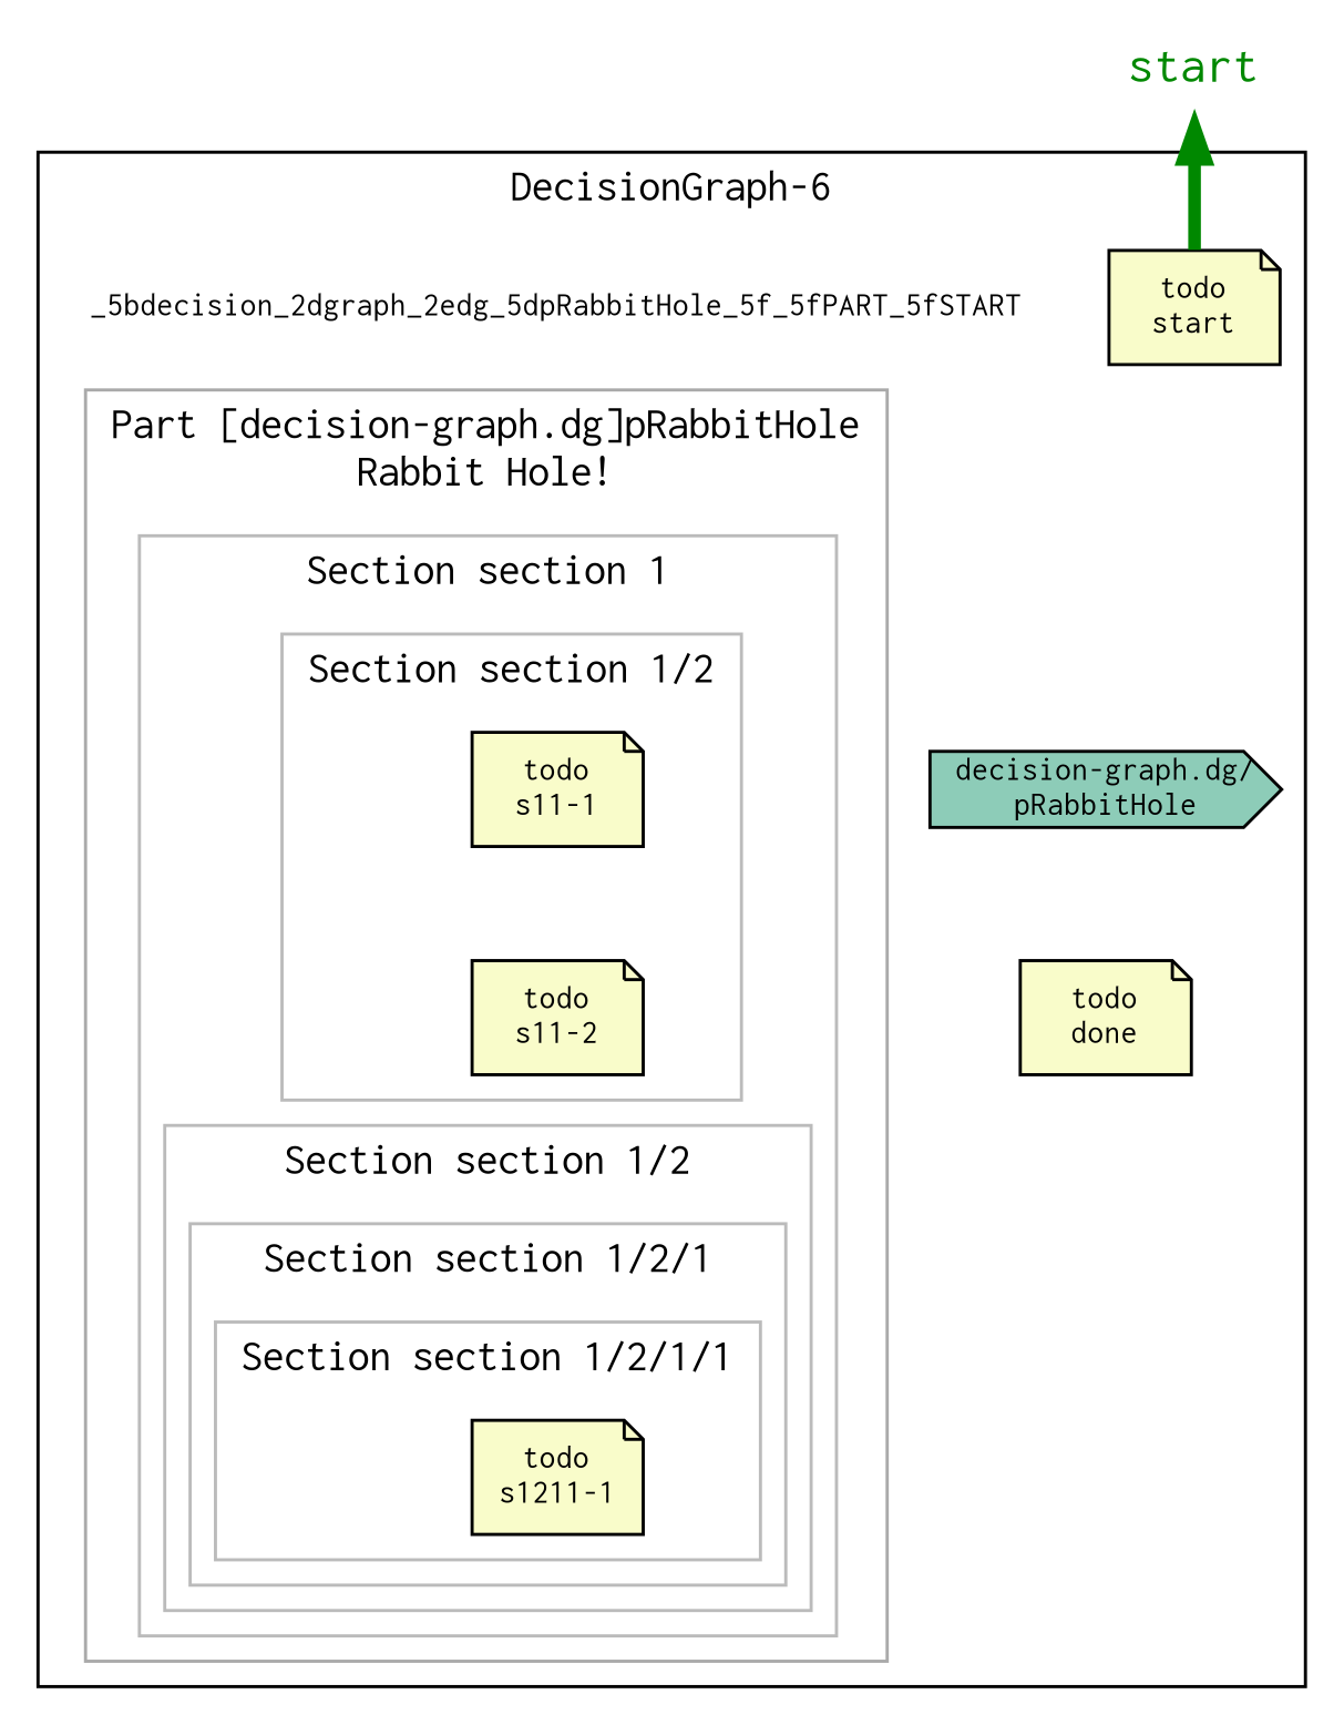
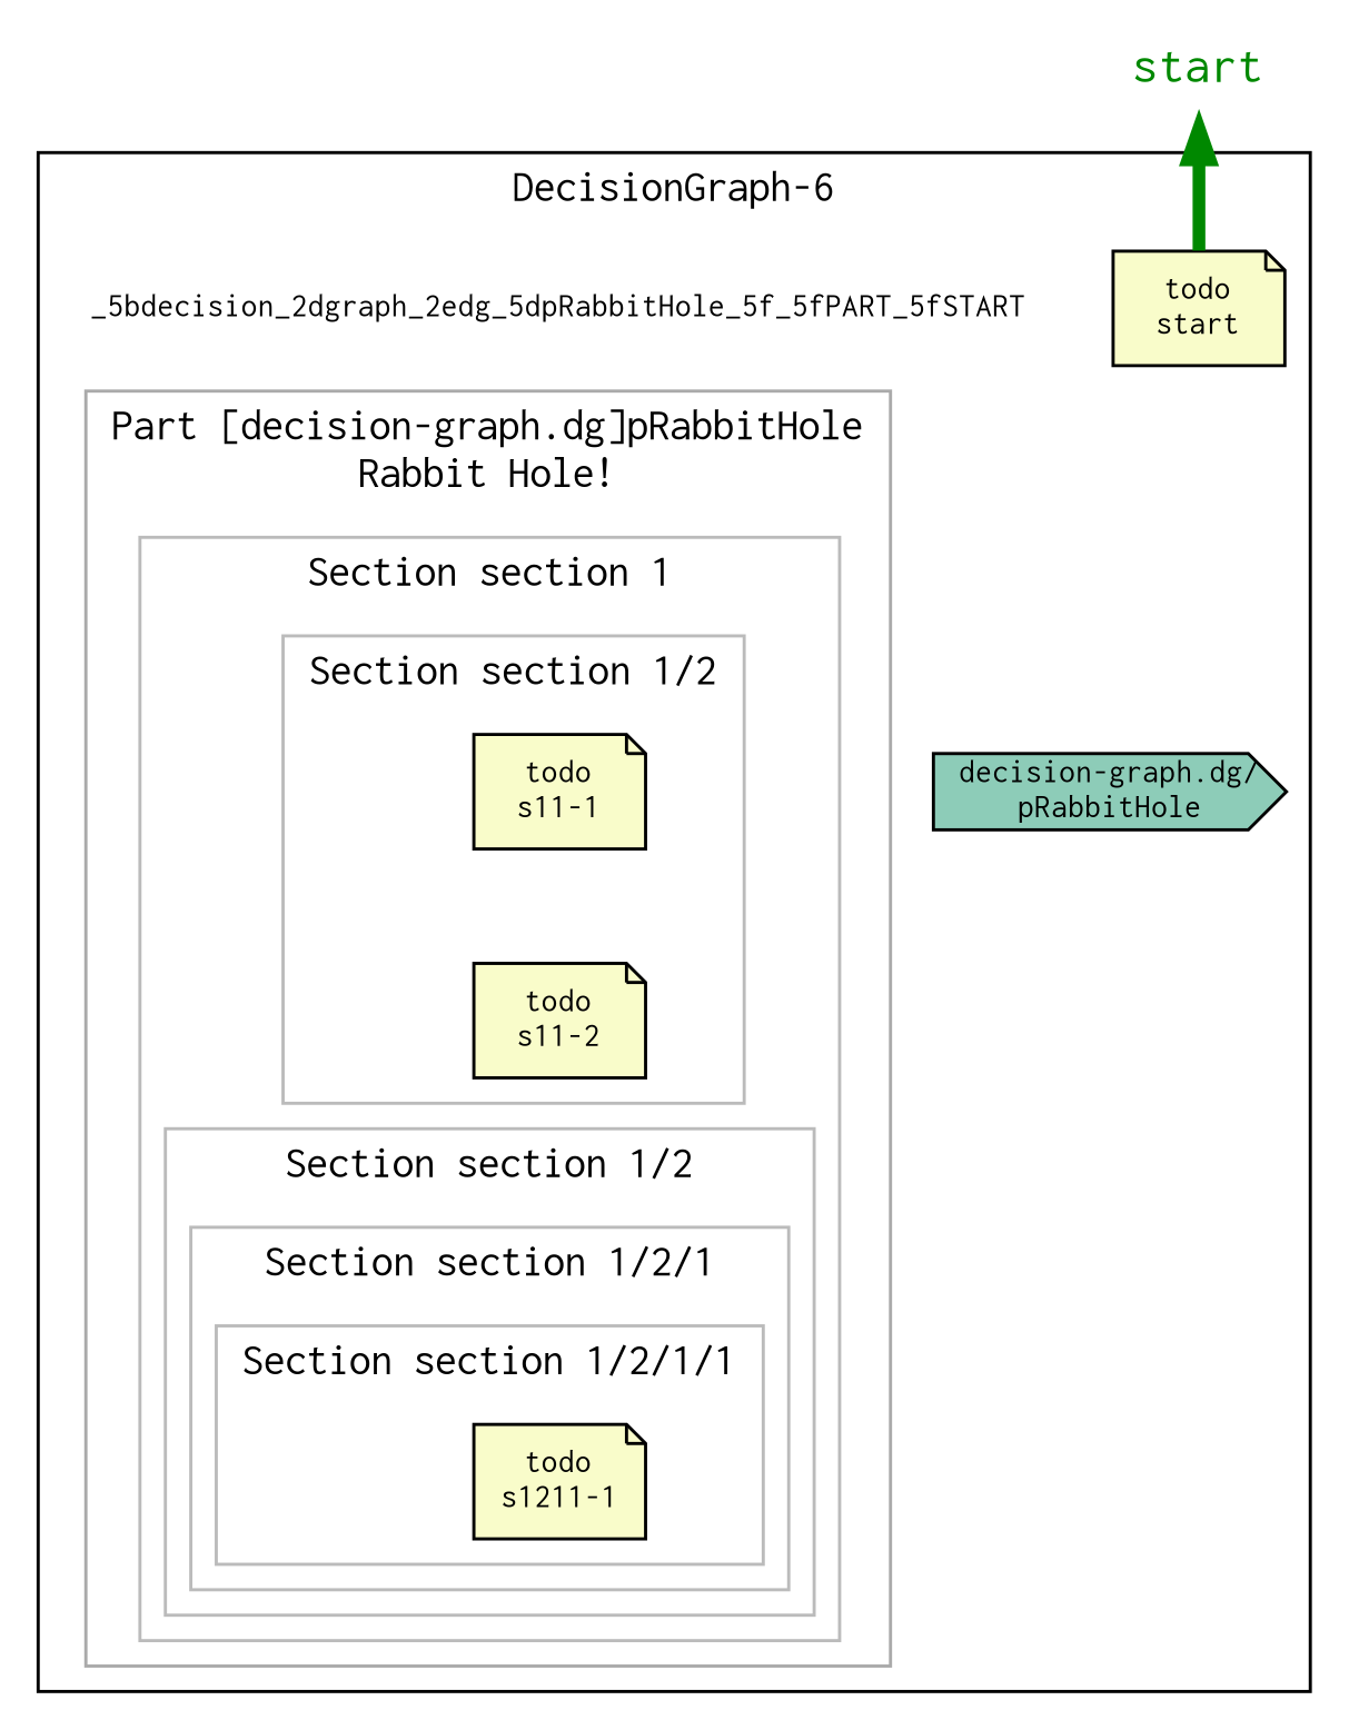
  digraph {
    compound=true
    concentrate=true
    fontname=Courier
    node [fillcolor="#F9FCCA" fontname=Courier fontsize=10 shape=note style=filled]
    edge [fontname=Courier fontsize=10 style=invis]
    n1 [fillcolor=transparent fontcolor="#008800" fontsize=16 label=start shape=none]
    n2 [label="todo\ns11-1"]
    n3 [label="todo\ns11-2"]
    n4 [label="todo\ns1211-1"]
    n5 [label="todo\nstart"]
    n6 [fillcolor="#8DCCB8" label="decision-graph.dg/\npRabbitHole" shape=cds]
-   n7 [label="todo\ndone"]
    _5bdecision_2dgraph_2edg_5dpRabbitHole_5f_5fPART_5fSTART [fillcolor=transparent height=0.0 shape=none width=0.0]
    subgraph sub_1 {
      rank=source
      n1
    }
    subgraph cluster_2 {
      label="DecisionGraph-6"
      n5
      n6
-     n7
      _5bdecision_2dgraph_2edg_5dpRabbitHole_5f_5fPART_5fSTART
      subgraph cluster_3 {
        color="#AAAAAA"
        label="Part [decision-graph.dg]pRabbitHole\nRabbit Hole!"
        subgraph cluster_4 {
          color="#BBBBBB"
          label="Section section 1"
          subgraph cluster_5 {
            color="#BBBBBB"
            label="Section section 1/2"
            n2
            n3
          }
          subgraph cluster_6 {
            color="#BBBBBB"
            label="Section section 1/2"
            subgraph cluster_7 {
              color="#BBBBBB"
              label="Section section 1/2/1"
              subgraph cluster_8 {
                color="#BBBBBB"
                label="Section section 1/2/1/1"
                n4
              }
            }
          }
        }
      }
    }
    n2 -> n3
    n3 -> n4
    n3 -> n4
    n5 -> n1 [color="#008800" penwidth=4.0 style=""]
    n5 -> n6
-   n6 -> n7
    _5bdecision_2dgraph_2edg_5dpRabbitHole_5f_5fPART_5fSTART -> n2
  }
